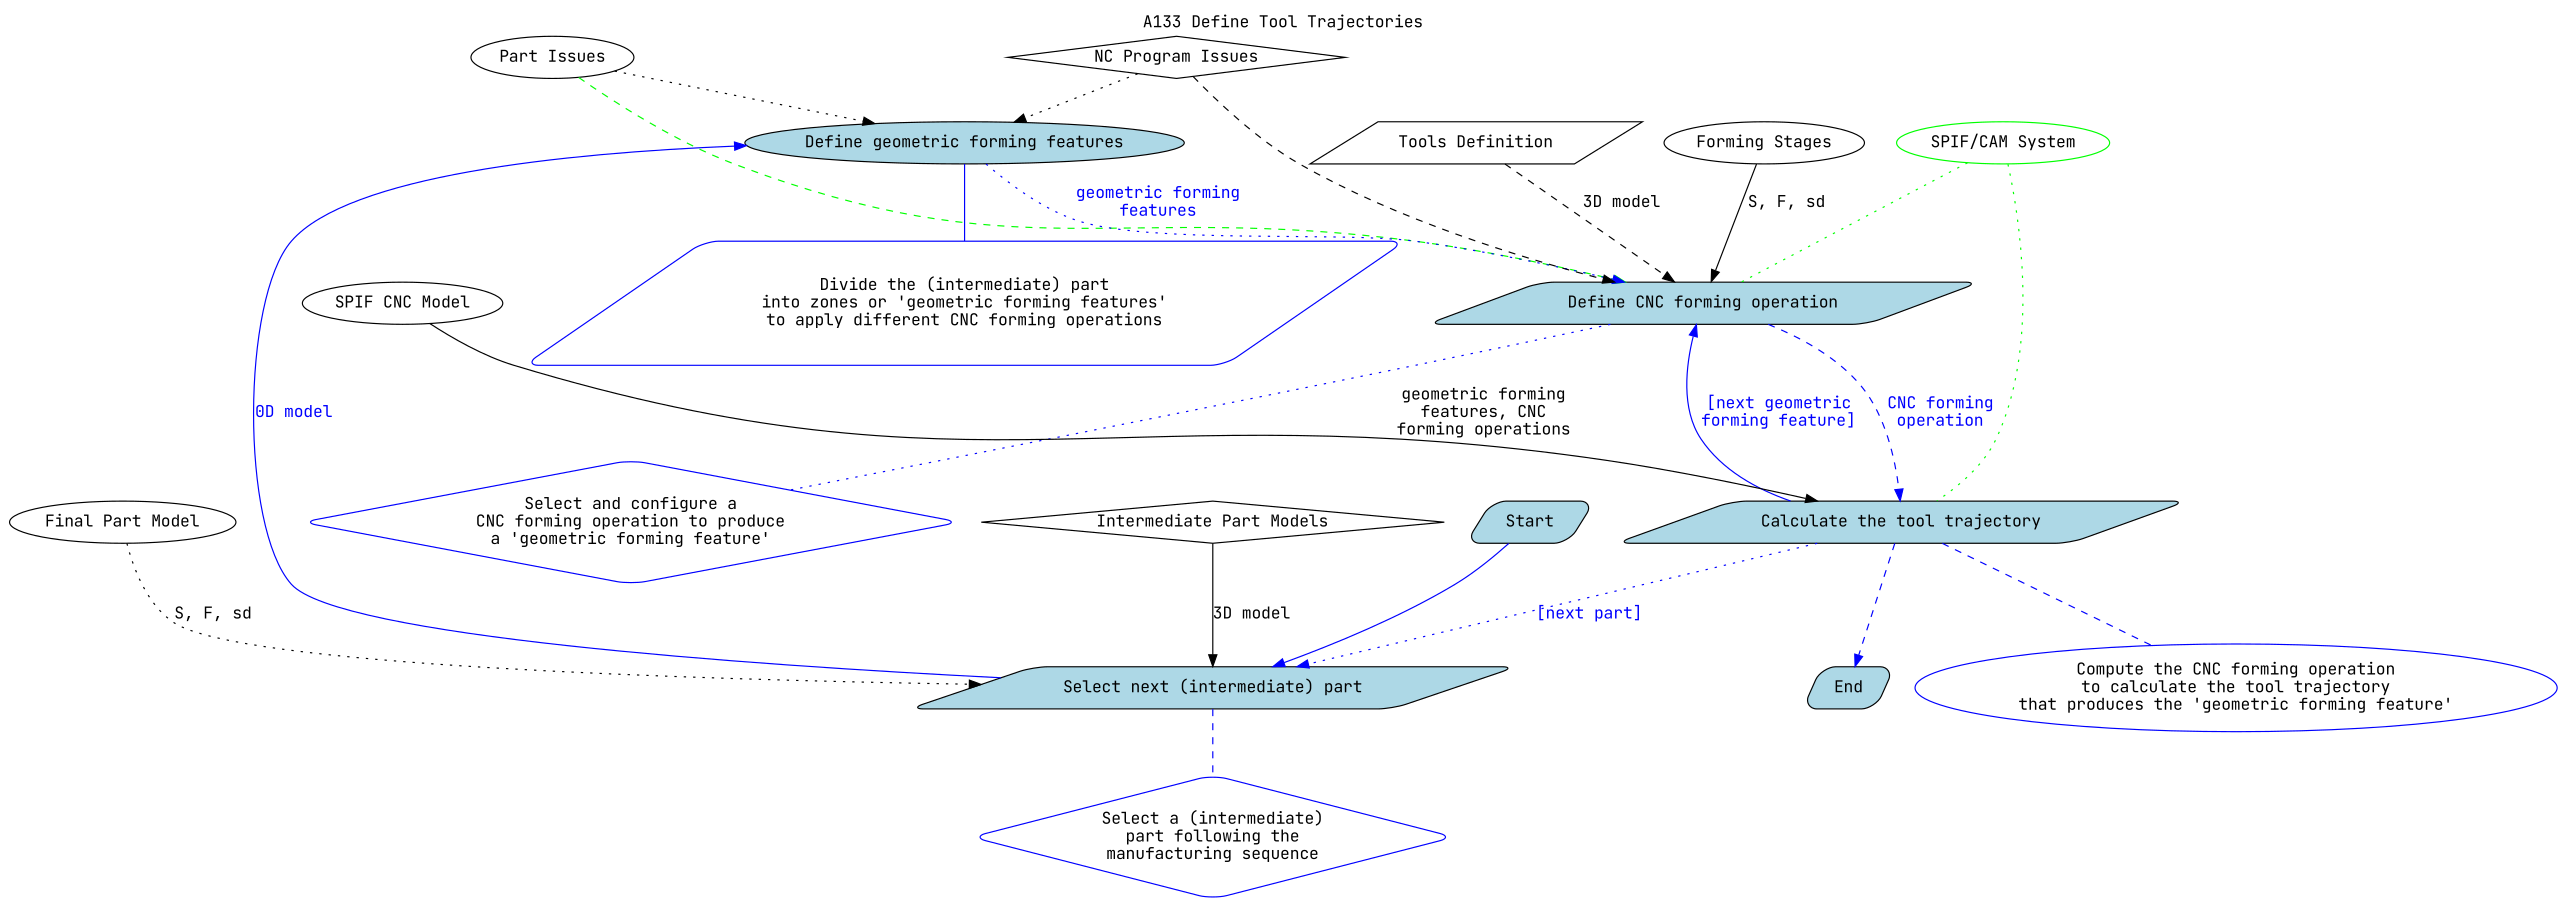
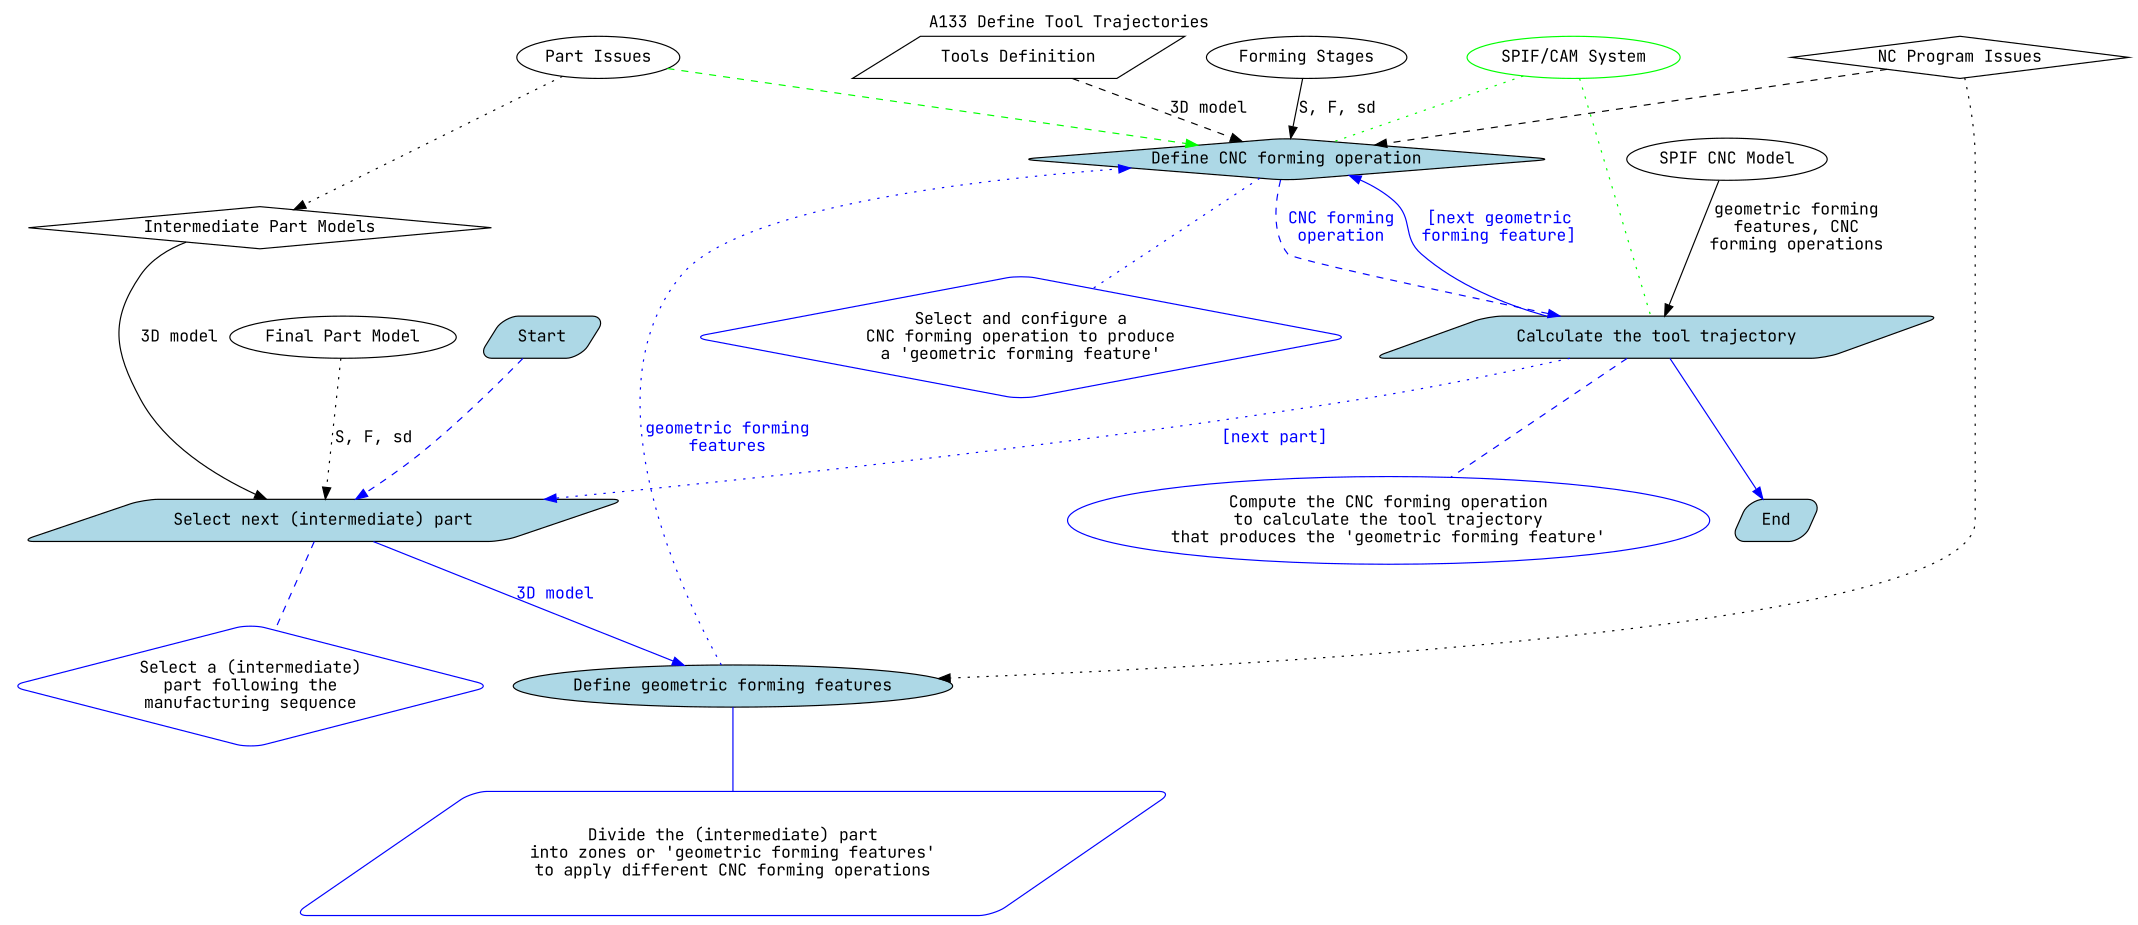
  digraph {
    fontname="JetBrains Mono"
    label="A133 Define Tool Trajectories"
    labelloc=t
    node [color=black fillcolor=white fontname="JetBrains Mono" shape=ellipse style="filled, rounded"]
    edge [color=blue dir=forward fontcolor=black fontname="JetBrains Mono" style=dotted]
    n1 [label="Part Issues" style=filled]
    n2 [fillcolor=lightblue label="Define geometric forming features"]
-   n3 [fillcolor=lightblue label="Define CNC forming operation" shape=parallelogram]
+   n3 [fillcolor=lightblue label="Define CNC forming operation" shape=diamond]
    n4 [color=blue label="Divide the (intermediate) part\ninto zones or 'geometric forming features'\nto apply different CNC forming operations" shape=parallelogram]
    n5 [fillcolor=lightblue label="Calculate the tool trajectory" shape=parallelogram]
    n6 [color=blue label="Select and configure a\nCNC forming operation to produce\na 'geometric forming feature'" shape=diamond]
    n7 [label="NC Program Issues" shape=diamond style=filled]
    n8 [label="Final Part Model" style=filled]
    n9 [fillcolor=lightblue label="Select next (intermediate) part" shape=parallelogram]
    n10 [color=blue label="Select a (intermediate)\npart following the\nmanufacturing sequence" shape=diamond]
    n11 [label="Intermediate Part Models" shape=diamond style=filled]
    n12 [label="Tools Definition" shape=parallelogram style=filled]
    n13 [label="Forming Stages" style=filled]
    n14 [label="SPIF CNC Model" style=filled]
    n15 [color=green label="SPIF/CAM System" style=filled]
    End [fillcolor=lightblue shape=parallelogram]
    n17 [color=blue label="Compute the CNC forming operation\nto calculate the tool trajectory\nthat produces the 'geometric forming feature'"]
    Start [fillcolor=lightblue shape=parallelogram]
-   n1 -> n2 [color=black]
+   n1 -> n11 [color=black]
    n1 -> n3 [color=green style=dashed]
    n2 -> n3 [fontcolor=blue label="geometric forming\nfeatures"]
    n2 -> n4 [dir=none style=solid fontcolor=""]
    n3 -> n5 [fontcolor=blue label="CNC forming\noperation" style=dashed]
    n3 -> n6 [dir=none fontcolor=""]
    n5 -> n3 [fontcolor=blue label="[next geometric\nforming feature]" style=solid]
    n5 -> n9 [fontcolor=blue label="[next part]"]
-   n5 -> End [fontcolor=blue style=dashed]
+   n5 -> End [fontcolor=blue style=solid]
    n5 -> n17 [dir=none style=dashed fontcolor=""]
    n7 -> n2 [color=black]
    n7 -> n3 [color=black style=dashed]
    n8 -> n9 [color=black label="S, F, sd"]
-   n9 -> n2 [fontcolor=blue label="0D model" style=solid]
+   n9 -> n2 [fontcolor=blue label="3D model" style=solid]
    n9 -> n10 [dir=none style=dashed fontcolor=""]
    n11 -> n9 [color=black label="3D model" style=solid]
    n12 -> n3 [color=black label="3D model" style=dashed]
    n13 -> n3 [color=black label="S, F, sd" style=solid]
    n14 -> n5 [color=black label="geometric forming\nfeatures, CNC\nforming operations" style=solid]
    n15 -> n3 [color=green dir=none fontcolor=blue]
    n15 -> n5 [color=green dir=none fontcolor=blue]
-   Start -> n9 [fontcolor=blue style=solid]
+   Start -> n9 [fontcolor=blue style=dashed]
  }
